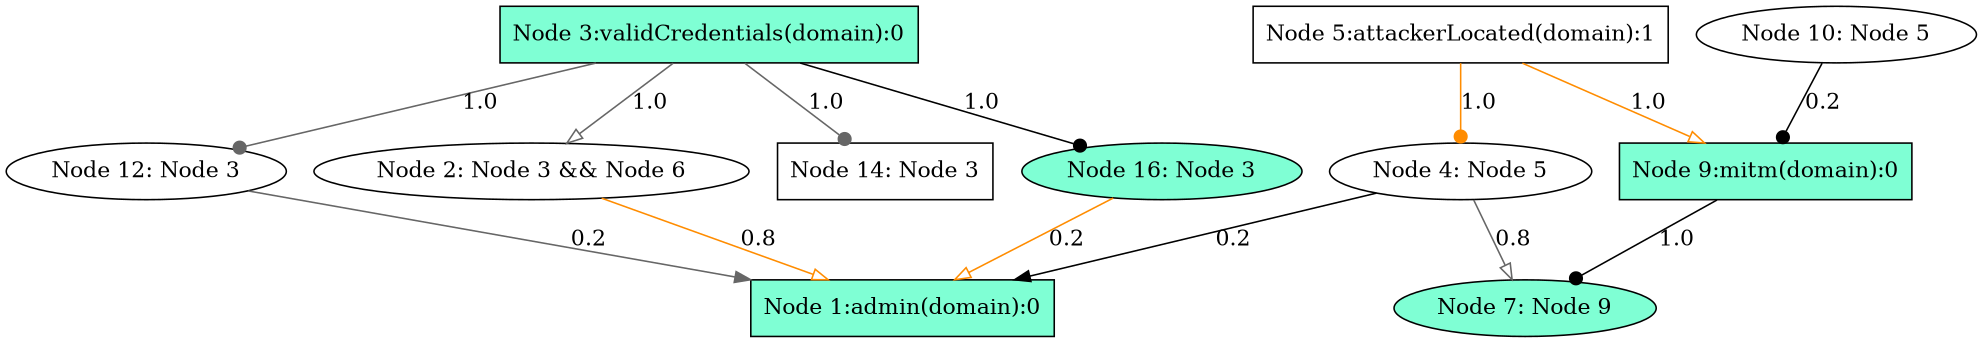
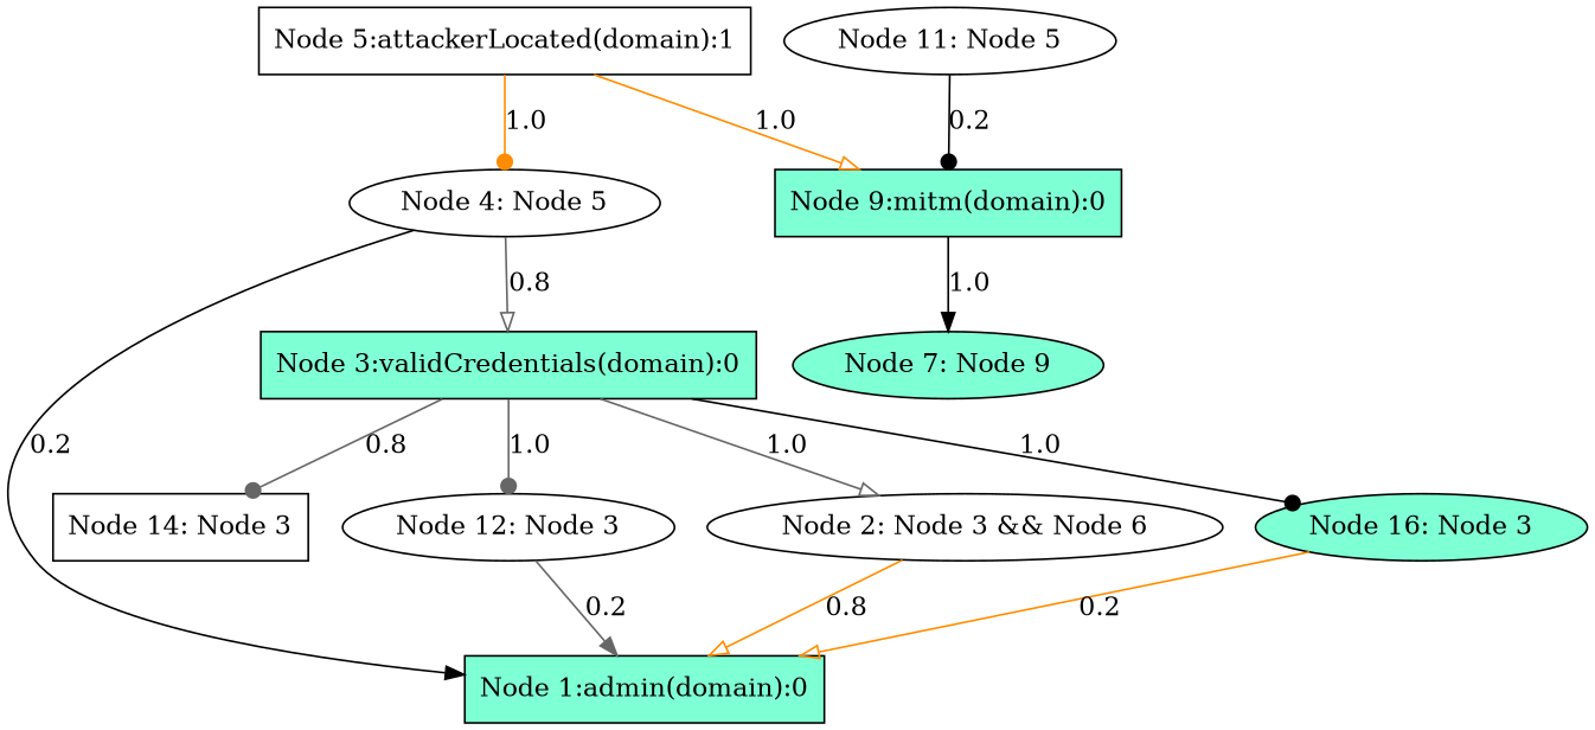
  strict digraph {
    node [fillcolor=white nodeType=AND probArray=1.0 shape=ellipse style=filled]
    edge [arrowhead=dot color=gray40]
    n1 [fillcolor=aquamarine label="Node 16: Node 3"]
    n2 [fillcolor=aquamarine label="Node 1:admin(domain):0" nodeType=OR probArray="0.8 0.2 0.2 0.2" shape=box]
    n3 [label="Node 14: Node 3" shape=box]
    n4 [label="Node 12: Node 3"]
-   n5 [label="Node 10: Node 5"]
+   n5 [label="Node 11: Node 5"]
    n6 [fillcolor=aquamarine label="Node 9:mitm(domain):0" nodeType=OR probArray=0.2 shape=box]
    n7 [fillcolor=aquamarine label="Node 7: Node 9"]
    n8 [label="Node 2: Node 3 && Node 6" probArray="1.0 1.0"]
    n9 [label="Node 5:attackerLocated(domain):1" shape=box]
    n10 [label="Node 4: Node 5"]
    n11 [fillcolor=aquamarine label="Node 3:validCredentials(domain):0" nodeType=OR probArray=0.8 shape=box]
    n1 -> n2 [arrowhead=onormal color=darkorange label=0.2]
    n4 -> n2 [arrowhead=normal label=0.2]
    n5 -> n6 [color=black label=0.2]
-   n6 -> n7 [color=black label=1.0]
+   n6 -> n7 [arrowhead=normal color=black label=1.0]
    n8 -> n2 [arrowhead=onormal color=darkorange label=0.8]
    n9 -> n6 [arrowhead=onormal color=darkorange label=1.0]
    n9 -> n10 [color=darkorange label=1.0]
    n10 -> n2 [arrowhead=normal color=black label=0.2]
-   n10 -> n7 [arrowhead=onormal label=0.8]
+   n10 -> n11 [arrowhead=onormal label=0.8]
    n11 -> n1 [color=black label=1.0]
-   n11 -> n3 [label=1.0]
+   n11 -> n3 [label=0.8]
    n11 -> n4 [label=1.0]
    n11 -> n8 [arrowhead=onormal label=1.0]
  }
